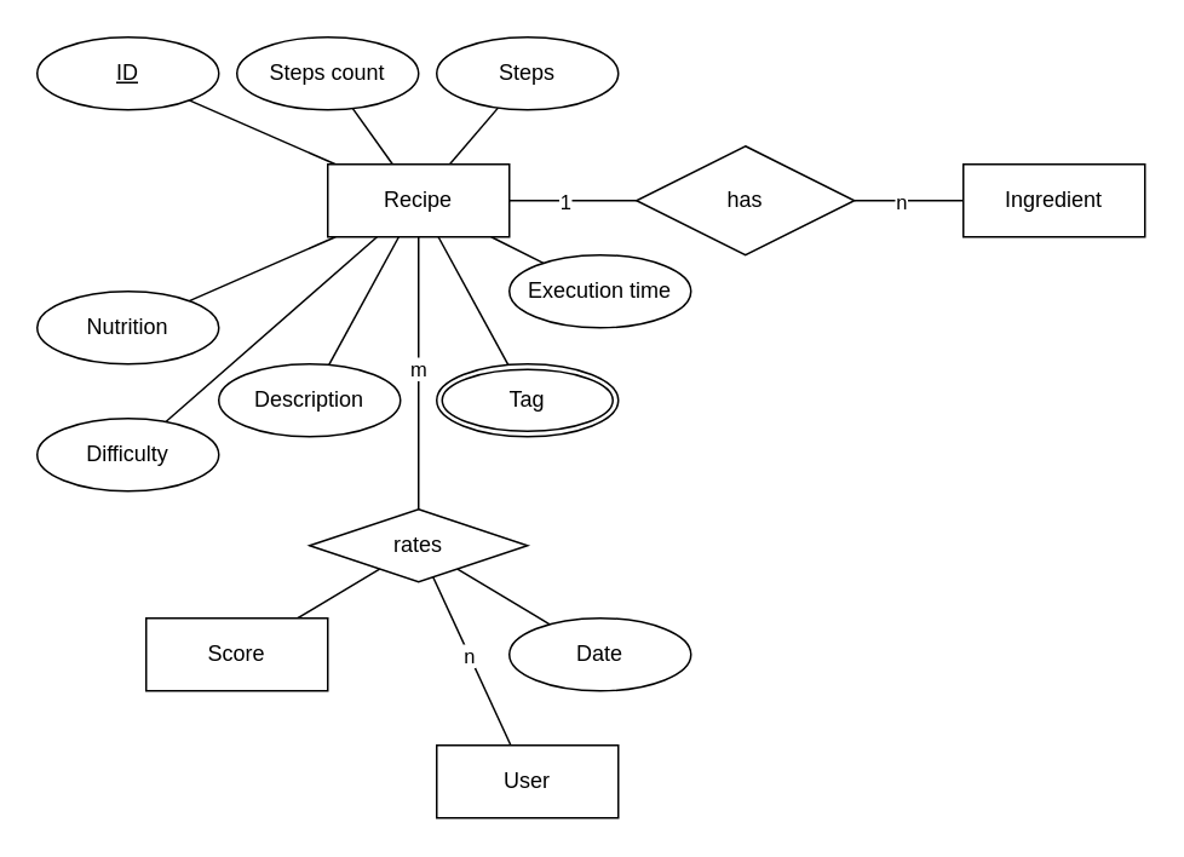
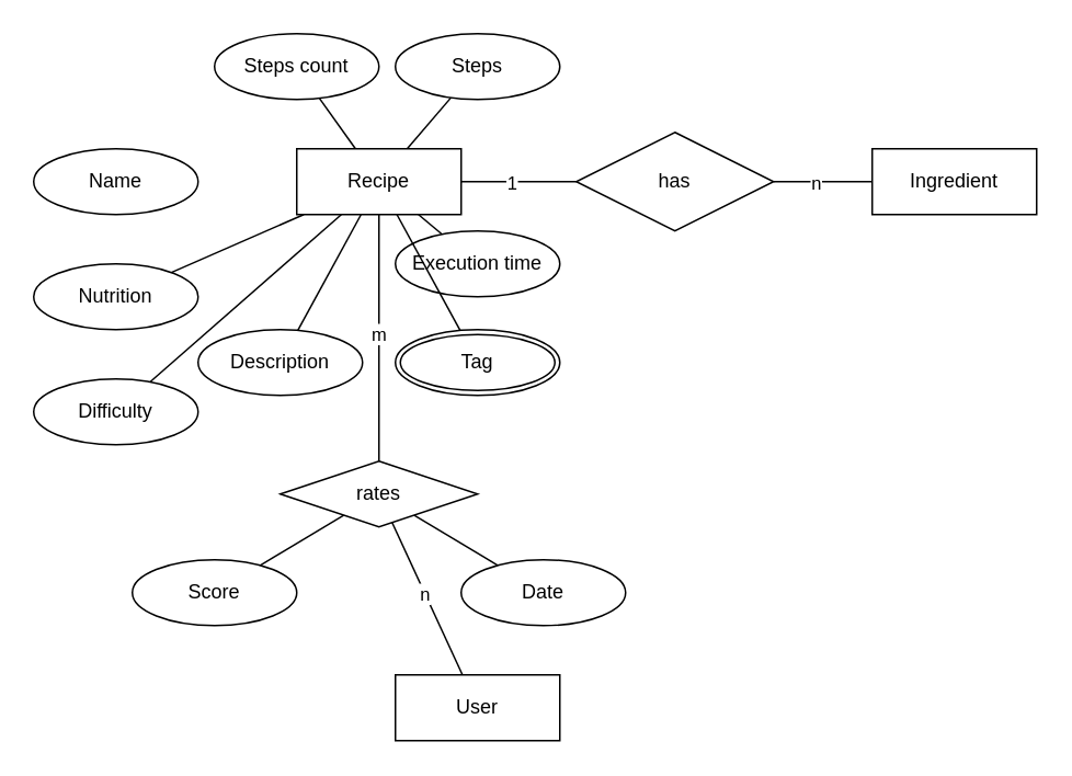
  <mxCell id="0" />
  <mxCell id="1" parent="0" />
  <mxCell id="2" style="edgeStyle=orthogonalEdgeStyle;rounded=0;orthogonalLoop=1;jettySize=auto;html=1;endArrow=none;endFill=0;" edge="1" parent="1" source="12" target="16"><mxGeometry relative="1" as="geometry"><mxPoint x="330" y="120" as="targetPoint" /></mxGeometry></mxCell>
  <mxCell id="3" value="1" style="edgeLabel;html=1;align=center;verticalAlign=middle;resizable=0;points=[];" vertex="1" connectable="0" parent="2"><mxGeometry x="-0.143" y="1" relative="1" as="geometry"><mxPoint y="1" as="offset" /></mxGeometry></mxCell>
- <mxCell id="4" style="rounded=0;orthogonalLoop=1;jettySize=auto;html=1;endArrow=none;endFill=0;" edge="1" parent="1" source="12" target="17"><mxGeometry relative="1" as="geometry" /></mxCell>
  <mxCell id="5" style="rounded=0;orthogonalLoop=1;jettySize=auto;html=1;endArrow=none;endFill=0;" edge="1" parent="1" source="12" target="19"><mxGeometry relative="1" as="geometry" /></mxCell>
  <mxCell id="6" style="rounded=0;orthogonalLoop=1;jettySize=auto;html=1;endArrow=none;endFill=0;" edge="1" parent="1" source="12" target="21"><mxGeometry relative="1" as="geometry" /></mxCell>
  <mxCell id="7" style="rounded=0;orthogonalLoop=1;jettySize=auto;html=1;endArrow=none;endFill=0;" edge="1" parent="1" source="12" target="20"><mxGeometry relative="1" as="geometry" /></mxCell>
  <mxCell id="8" style="rounded=0;orthogonalLoop=1;jettySize=auto;html=1;endArrow=none;endFill=0;" edge="1" parent="1" source="12" target="22"><mxGeometry relative="1" as="geometry" /></mxCell>
  <mxCell id="9" style="rounded=0;orthogonalLoop=1;jettySize=auto;html=1;endArrow=none;endFill=0;" edge="1" parent="1" source="12" target="23"><mxGeometry relative="1" as="geometry" /></mxCell>
  <mxCell id="10" style="rounded=0;orthogonalLoop=1;jettySize=auto;html=1;endArrow=none;endFill=0;" edge="1" parent="1" source="12" target="28"><mxGeometry relative="1" as="geometry" /></mxCell>
  <mxCell id="11" value="m" style="edgeLabel;html=1;align=center;verticalAlign=middle;resizable=0;points=[];" vertex="1" connectable="0" parent="10"><mxGeometry x="-0.039" y="-1" relative="1" as="geometry"><mxPoint as="offset" /></mxGeometry></mxCell>
  <mxCell id="12" value="Recipe" style="whiteSpace=wrap;html=1;align=center;" vertex="1" parent="1"><mxGeometry x="180" y="90" width="100" height="40" as="geometry" /></mxCell>
  <mxCell id="13" value="Ingredient" style="whiteSpace=wrap;html=1;align=center;" vertex="1" parent="1"><mxGeometry x="530" y="90" width="100" height="40" as="geometry" /></mxCell>
  <mxCell id="14" style="edgeStyle=orthogonalEdgeStyle;rounded=0;orthogonalLoop=1;jettySize=auto;html=1;endArrow=none;endFill=0;" edge="1" parent="1" source="16" target="13"><mxGeometry relative="1" as="geometry"><mxPoint x="480" y="60" as="sourcePoint" /><mxPoint x="470" y="30" as="targetPoint" /></mxGeometry></mxCell>
  <mxCell id="15" value="n" style="edgeLabel;html=1;align=center;verticalAlign=middle;resizable=0;points=[];" vertex="1" connectable="0" parent="14"><mxGeometry x="-0.167" relative="1" as="geometry"><mxPoint as="offset" /></mxGeometry></mxCell>
  <mxCell id="16" value="has" style="shape=rhombus;perimeter=rhombusPerimeter;whiteSpace=wrap;html=1;align=center;" vertex="1" parent="1"><mxGeometry x="350" y="80" width="120" height="60" as="geometry" /></mxCell>
- <mxCell id="17" value="ID" style="ellipse;whiteSpace=wrap;html=1;align=center;fontStyle=4;" vertex="1" parent="1"><mxGeometry x="20" y="20" width="100" height="40" as="geometry" /></mxCell>
+ <mxCell id="18" value="Name" style="ellipse;whiteSpace=wrap;html=1;align=center;" vertex="1" parent="1"><mxGeometry x="20" y="90" width="100" height="40" as="geometry" /></mxCell>
  <mxCell id="19" value="Steps count" style="ellipse;whiteSpace=wrap;html=1;align=center;" vertex="1" parent="1"><mxGeometry x="130" y="20" width="100" height="40" as="geometry" /></mxCell>
  <mxCell id="20" value="Steps" style="ellipse;whiteSpace=wrap;html=1;align=center;" vertex="1" parent="1"><mxGeometry x="240" y="20" width="100" height="40" as="geometry" /></mxCell>
  <mxCell id="21" value="Nutrition" style="ellipse;whiteSpace=wrap;html=1;align=center;" vertex="1" parent="1"><mxGeometry x="20" y="160" width="100" height="40" as="geometry" /></mxCell>
- <mxCell id="22" value="Execution time" style="ellipse;whiteSpace=wrap;html=1;align=center;" vertex="1" parent="1"><mxGeometry x="280" y="140" width="100" height="40" as="geometry" /></mxCell>
+ <mxCell id="22" value="Execution time" style="ellipse;whiteSpace=wrap;html=1;align=center;" vertex="1" parent="1"><mxGeometry x="240" y="140" width="100" height="40" as="geometry" /></mxCell>
  <mxCell id="23" value="Difficulty" style="ellipse;whiteSpace=wrap;html=1;align=center;" vertex="1" parent="1"><mxGeometry x="20" y="230" width="100" height="40" as="geometry" /></mxCell>
  <mxCell id="24" value="User" style="whiteSpace=wrap;html=1;align=center;" vertex="1" parent="1"><mxGeometry x="240" y="410" width="100" height="40" as="geometry" /></mxCell>
  <mxCell id="25" style="rounded=0;orthogonalLoop=1;jettySize=auto;html=1;endArrow=none;endFill=0;" edge="1" parent="1" source="28" target="24"><mxGeometry relative="1" as="geometry" /></mxCell>
  <mxCell id="26" value="n" style="edgeLabel;html=1;align=center;verticalAlign=middle;resizable=0;points=[];" vertex="1" connectable="0" parent="25"><mxGeometry x="-0.077" relative="1" as="geometry"><mxPoint as="offset" /></mxGeometry></mxCell>
  <mxCell id="27" style="rounded=0;orthogonalLoop=1;jettySize=auto;html=1;endArrow=none;endFill=0;" edge="1" parent="1" source="28" target="29"><mxGeometry relative="1" as="geometry" /></mxCell>
  <mxCell id="28" value="rates" style="shape=rhombus;perimeter=rhombusPerimeter;whiteSpace=wrap;html=1;align=center;" vertex="1" parent="1"><mxGeometry x="170" y="280" width="120" height="40" as="geometry" /></mxCell>
- <mxCell id="29" value="Score" style="whiteSpace=wrap;html=1;align=center;rounded=0;" vertex="1" parent="1"><mxGeometry x="80" y="340" width="100" height="40" as="geometry" /></mxCell>
+ <mxCell id="29" value="Score" style="ellipse;whiteSpace=wrap;html=1;align=center;" vertex="1" parent="1"><mxGeometry x="80" y="340" width="100" height="40" as="geometry" /></mxCell>
  <mxCell id="30" value="Date" style="ellipse;whiteSpace=wrap;html=1;align=center;" vertex="1" parent="1"><mxGeometry x="280" y="340" width="100" height="40" as="geometry" /></mxCell>
  <mxCell id="31" style="rounded=0;orthogonalLoop=1;jettySize=auto;html=1;endArrow=none;endFill=0;" edge="1" parent="1" source="28" target="30"><mxGeometry relative="1" as="geometry"><mxPoint x="300" y="320" as="sourcePoint" /><mxPoint x="340" y="320" as="targetPoint" /></mxGeometry></mxCell>
  <mxCell id="32" style="rounded=0;orthogonalLoop=1;jettySize=auto;html=1;endArrow=none;endFill=0;" edge="1" parent="1" source="12" target="33"><mxGeometry relative="1" as="geometry"><mxPoint x="257" y="100" as="sourcePoint" /><mxPoint x="365.161" y="54.346" as="targetPoint" /></mxGeometry></mxCell>
  <mxCell id="33" value="Tag" style="ellipse;shape=doubleEllipse;margin=3;whiteSpace=wrap;html=1;align=center;" vertex="1" parent="1"><mxGeometry x="240" y="200" width="100" height="40" as="geometry" /></mxCell>
  <mxCell id="34" style="rounded=0;orthogonalLoop=1;jettySize=auto;html=1;endArrow=none;endFill=0;" edge="1" parent="1" source="12" target="35"><mxGeometry relative="1" as="geometry"><mxPoint x="217" y="140" as="sourcePoint" /><mxPoint x="200" y="160" as="targetPoint" /></mxGeometry></mxCell>
  <mxCell id="35" value="Description" style="ellipse;whiteSpace=wrap;html=1;align=center;" vertex="1" parent="1"><mxGeometry x="120" y="200" width="100" height="40" as="geometry" /></mxCell>
